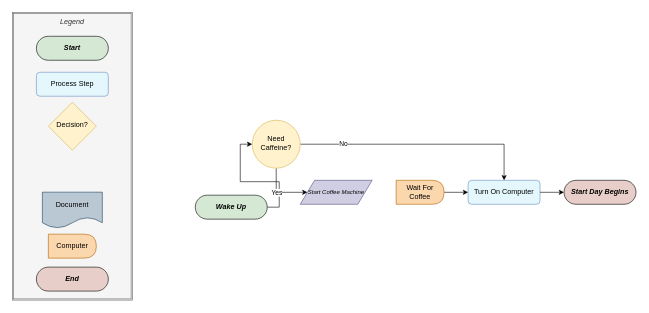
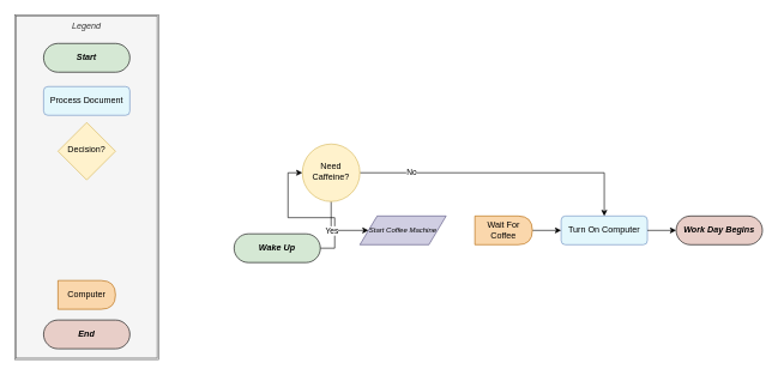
  <mxCell id="0" />
  <mxCell id="1" parent="0" />
  <mxCell id="2" value="Legend" style="shape=ext;double=1;whiteSpace=wrap;html=1;fillColor=#f5f5f5;strokeColor=#666666;fontColor=#333333;verticalAlign=top;fontStyle=2;movable=0;resizable=0;rotatable=0;deletable=0;editable=0;locked=1;connectable=0;" parent="1" vertex="1"><mxGeometry y="20" width="200" height="480" as="geometry" x="20" /></mxCell>
- <mxCell id="3" value="Process Step" style="rounded=1;whiteSpace=wrap;html=1;fontSize=12;glass=0;strokeWidth=1;shadow=0;fillColor=#E3F7FC;strokeColor=#6c8ebf;movable=0;resizable=0;rotatable=0;deletable=0;editable=0;locked=1;connectable=0;" parent="1" vertex="1"><mxGeometry x="60" y="120" width="120" height="40" as="geometry" /></mxCell>
- <mxCell id="4" value="Document" style="shape=document;whiteSpace=wrap;html=1;boundedLbl=1;fillColor=#bac8d3;strokeColor=#23445d;movable=0;resizable=0;rotatable=0;deletable=0;editable=0;locked=1;connectable=0;" vertex="1" parent="1"><mxGeometry x="70" y="320" width="100" height="60" as="geometry" /></mxCell>
+ <mxCell id="3" value="Process Document" style="rounded=1;whiteSpace=wrap;html=1;fontSize=12;glass=0;strokeWidth=1;shadow=0;fillColor=#E3F7FC;strokeColor=#6c8ebf;movable=0;resizable=0;rotatable=0;deletable=0;editable=0;locked=1;connectable=0;" parent="1" vertex="1"><mxGeometry x="60" y="120" width="120" height="40" as="geometry" /></mxCell>
  <mxCell id="5" value="Start" style="html=1;dashed=0;whiteSpace=wrap;shape=mxgraph.dfd.start;fontStyle=3;fillColor=#d5e8d4;strokeColor=#000000;movable=0;resizable=0;rotatable=0;deletable=0;editable=0;locked=1;connectable=0;" vertex="1" parent="1"><mxGeometry x="60" y="60" width="120" height="40" as="geometry" /></mxCell>
  <mxCell id="6" value="End" style="html=1;dashed=0;whiteSpace=wrap;shape=mxgraph.dfd.start;fontStyle=3;fillColor=#E8CEC8;strokeColor=default;movable=0;resizable=0;rotatable=0;deletable=0;editable=0;locked=1;connectable=0;" vertex="1" parent="1"><mxGeometry x="60" y="445" width="120" height="40" as="geometry" /></mxCell>
  <mxCell id="7" style="edgeStyle=orthogonalEdgeStyle;rounded=0;orthogonalLoop=1;jettySize=auto;html=1;exitX=1;exitY=0.5;exitDx=0;exitDy=0;exitPerimeter=0;entryX=0;entryY=0.5;entryDx=0;entryDy=0;" edge="1" parent="1" source="8" target="13"><mxGeometry relative="1" as="geometry" /></mxCell>
  <mxCell id="8" value="Wake Up" style="html=1;dashed=0;whiteSpace=wrap;shape=mxgraph.dfd.start;fontStyle=3;fillColor=#d5e8d4;strokeColor=#000000;movable=1;resizable=1;rotatable=1;deletable=1;editable=1;locked=0;connectable=1;" vertex="1" parent="1"><mxGeometry x="325" y="325" width="120" height="40" as="geometry" /></mxCell>
  <mxCell id="9" style="edgeStyle=orthogonalEdgeStyle;rounded=0;orthogonalLoop=1;jettySize=auto;html=1;exitX=0.5;exitY=1;exitDx=0;exitDy=0;entryX=0;entryY=0.5;entryDx=0;entryDy=0;" edge="1" parent="1" source="13" target="16"><mxGeometry relative="1" as="geometry"><mxPoint x="460" y="420" as="targetPoint" /><Array as="points"><mxPoint x="460" y="320" /></Array></mxGeometry></mxCell>
  <mxCell id="10" value="Yes" style="edgeLabel;html=1;align=center;verticalAlign=middle;resizable=0;points=[];" vertex="1" connectable="0" parent="9"><mxGeometry x="-0.1" relative="1" as="geometry"><mxPoint as="offset" /></mxGeometry></mxCell>
  <mxCell id="11" style="edgeStyle=orthogonalEdgeStyle;rounded=0;orthogonalLoop=1;jettySize=auto;html=1;exitX=1;exitY=0.5;exitDx=0;exitDy=0;" edge="1" parent="1" source="13" target="15"><mxGeometry relative="1" as="geometry" /></mxCell>
  <mxCell id="12" value="No" style="edgeLabel;html=1;align=center;verticalAlign=middle;resizable=0;points=[];" vertex="1" connectable="0" parent="11"><mxGeometry x="-0.645" y="2" relative="1" as="geometry"><mxPoint as="offset" /></mxGeometry></mxCell>
  <mxCell id="13" value="Need Caffeine?" style="ellipse;whiteSpace=wrap;html=1;shadow=0;fontFamily=Helvetica;fontSize=12;align=center;strokeWidth=1;spacing=6;spacingTop=-4;fillColor=#fff2cc;strokeColor=#d6b656;movable=1;resizable=1;rotatable=1;deletable=1;editable=1;locked=0;connectable=1;" vertex="1" parent="1"><mxGeometry x="420" y="200" width="80" height="80" as="geometry" /></mxCell>
  <mxCell id="14" value="Decision?" style="rhombus;whiteSpace=wrap;html=1;shadow=0;fontFamily=Helvetica;fontSize=12;align=center;strokeWidth=1;spacing=6;spacingTop=-4;fillColor=#fff2cc;strokeColor=#d6b656;movable=0;resizable=0;rotatable=0;deletable=0;editable=0;locked=1;connectable=0;" vertex="1" parent="1"><mxGeometry x="80" y="170" width="80" height="80" as="geometry" /></mxCell>
  <mxCell id="15" value="Turn On Computer" style="rounded=1;whiteSpace=wrap;html=1;fontSize=12;glass=0;strokeWidth=1;shadow=0;fillColor=#E3F7FC;strokeColor=#6c8ebf;movable=1;resizable=1;rotatable=1;deletable=1;editable=1;locked=0;connectable=1;" vertex="1" parent="1"><mxGeometry x="780" y="300.21" width="120" height="40" as="geometry" /></mxCell>
  <mxCell id="16" value="Start Coffee Machine" style="shape=parallelogram;perimeter=parallelogramPerimeter;html=1;dashed=0;fillColor=#d0cee2;strokeColor=#56517e;movable=1;resizable=1;rotatable=1;deletable=1;editable=1;locked=0;connectable=1;fontStyle=2;fontSize=10;whiteSpace=wrap;" vertex="1" parent="1"><mxGeometry x="500" y="300.21" width="120" height="40" as="geometry" /></mxCell>
  <mxCell id="17" style="edgeStyle=orthogonalEdgeStyle;rounded=0;orthogonalLoop=1;jettySize=auto;html=1;exitX=1;exitY=0.5;exitDx=0;exitDy=0;entryX=0;entryY=0.5;entryDx=0;entryDy=0;" edge="1" parent="1" source="18" target="15"><mxGeometry relative="1" as="geometry" /></mxCell>
  <mxCell id="18" value="Wait For Coffee" style="shape=delay;whiteSpace=wrap;html=1;fillColor=#fad7ac;strokeColor=#b46504;" vertex="1" parent="1"><mxGeometry x="660" y="300.21" width="80" height="40" as="geometry" /></mxCell>
  <mxCell id="19" value="Computer" style="shape=delay;whiteSpace=wrap;html=1;fillColor=#fad7ac;strokeColor=#b46504;movable=0;resizable=0;rotatable=0;deletable=0;editable=0;locked=1;connectable=0;" vertex="1" parent="1"><mxGeometry x="80" y="390" width="80" height="40" as="geometry" /></mxCell>
- <mxCell id="20" value="Start Day Begins" style="html=1;dashed=0;whiteSpace=wrap;shape=mxgraph.dfd.start;fontStyle=3;fillColor=#E8CEC8;strokeColor=default;movable=1;resizable=1;rotatable=1;deletable=1;editable=1;locked=0;connectable=1;" vertex="1" parent="1"><mxGeometry x="940" y="300.21" width="120" height="40" as="geometry" /></mxCell>
+ <mxCell id="20" value="Work Day Begins" style="html=1;dashed=0;whiteSpace=wrap;shape=mxgraph.dfd.start;fontStyle=3;fillColor=#E8CEC8;strokeColor=default;movable=1;resizable=1;rotatable=1;deletable=1;editable=1;locked=0;connectable=1;" vertex="1" parent="1"><mxGeometry x="940" y="300.21" width="120" height="40" as="geometry" /></mxCell>
  <mxCell id="21" style="edgeStyle=orthogonalEdgeStyle;rounded=0;orthogonalLoop=1;jettySize=auto;html=1;exitX=1;exitY=0.5;exitDx=0;exitDy=0;entryX=0;entryY=0.5;entryDx=0;entryDy=0;entryPerimeter=0;" edge="1" parent="1" source="15" target="20"><mxGeometry relative="1" as="geometry" /></mxCell>
